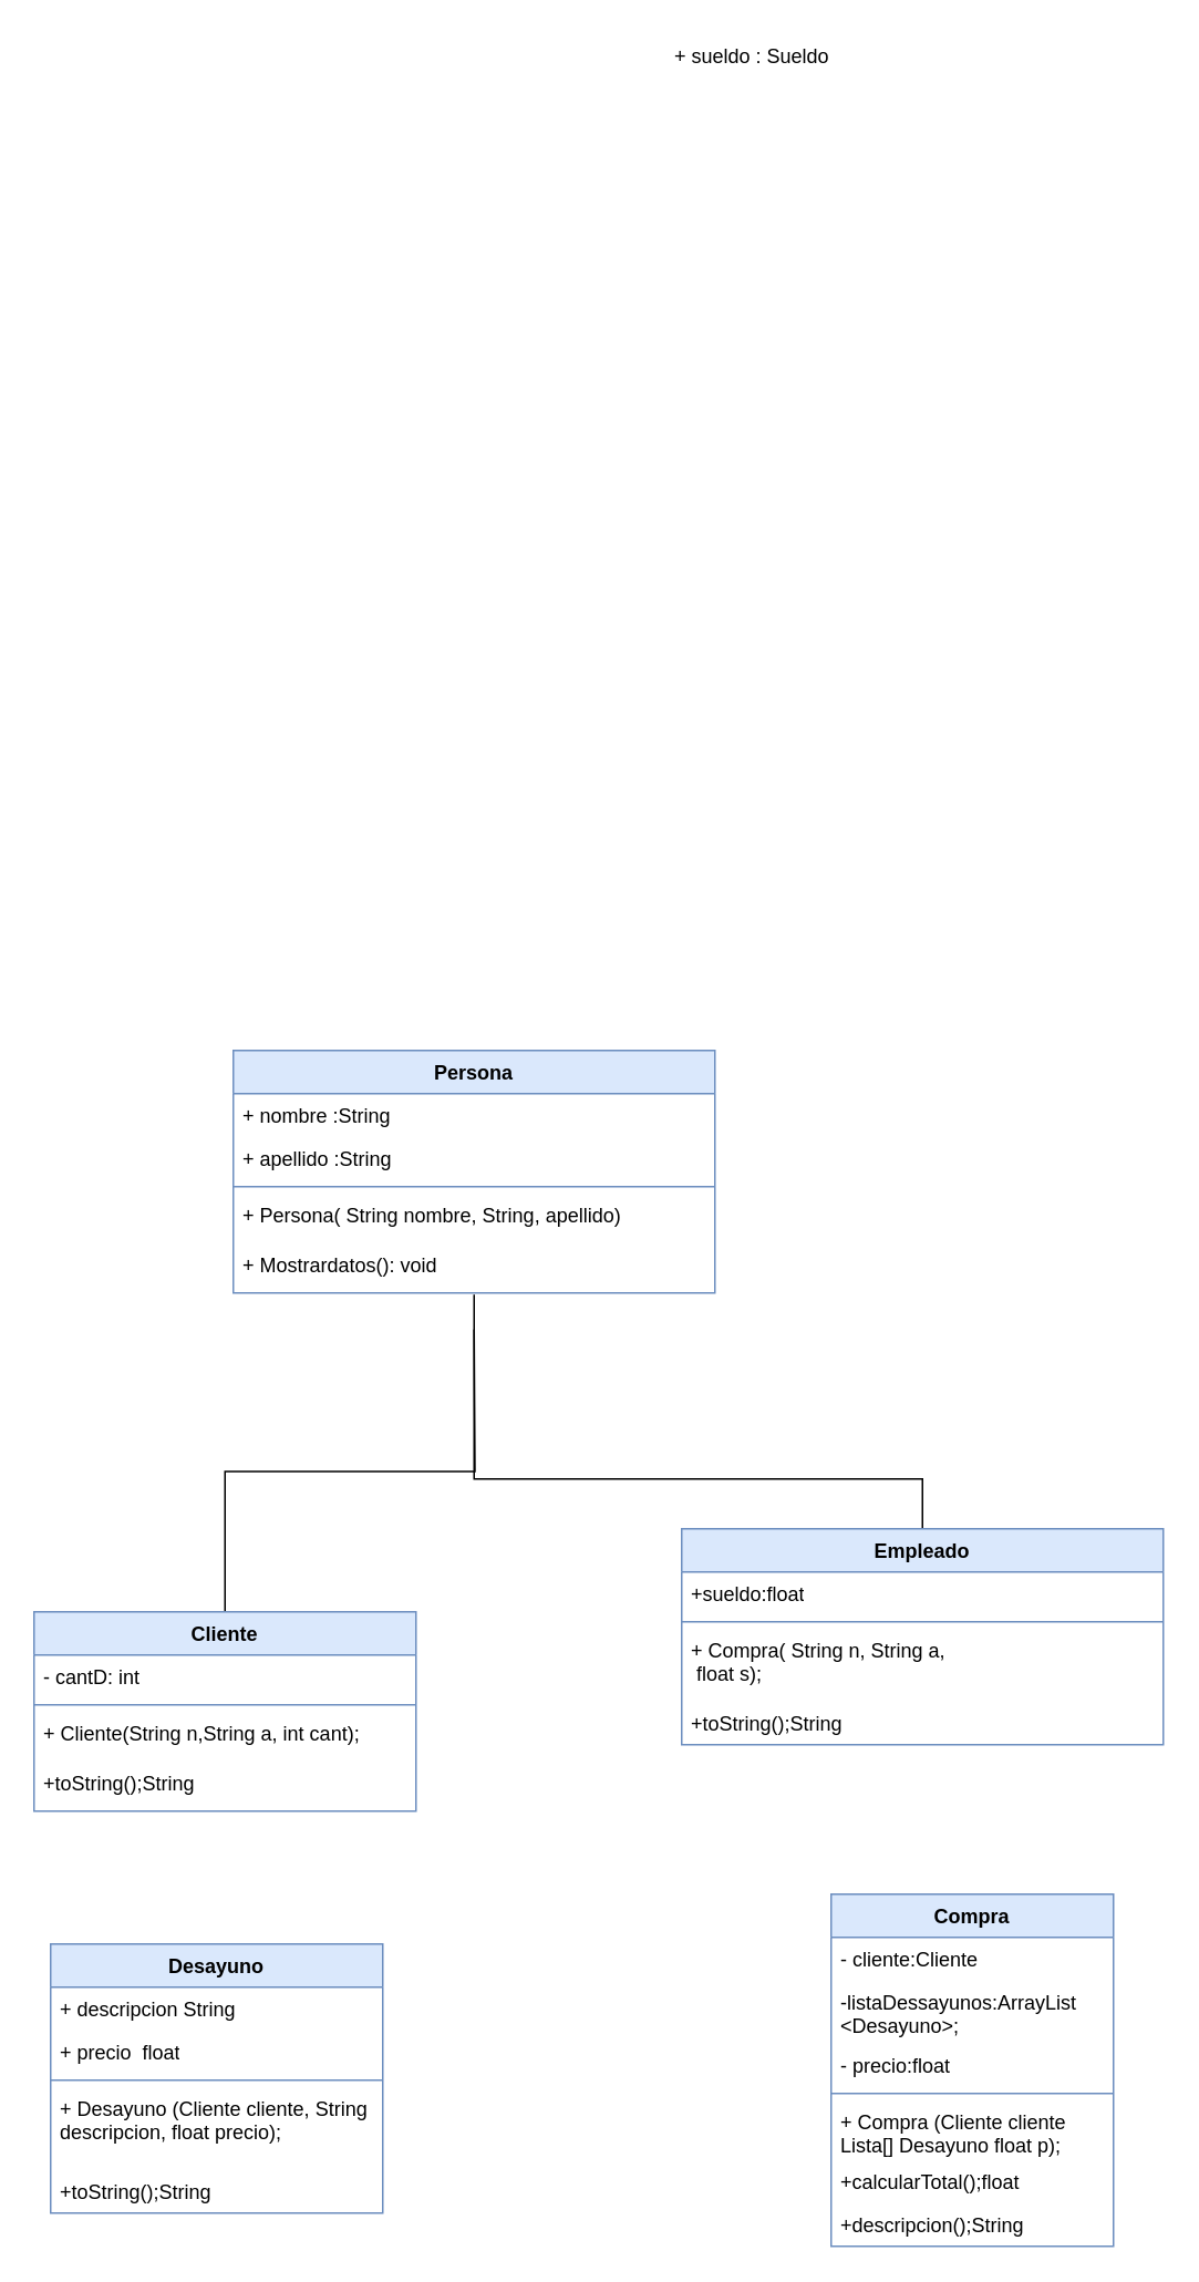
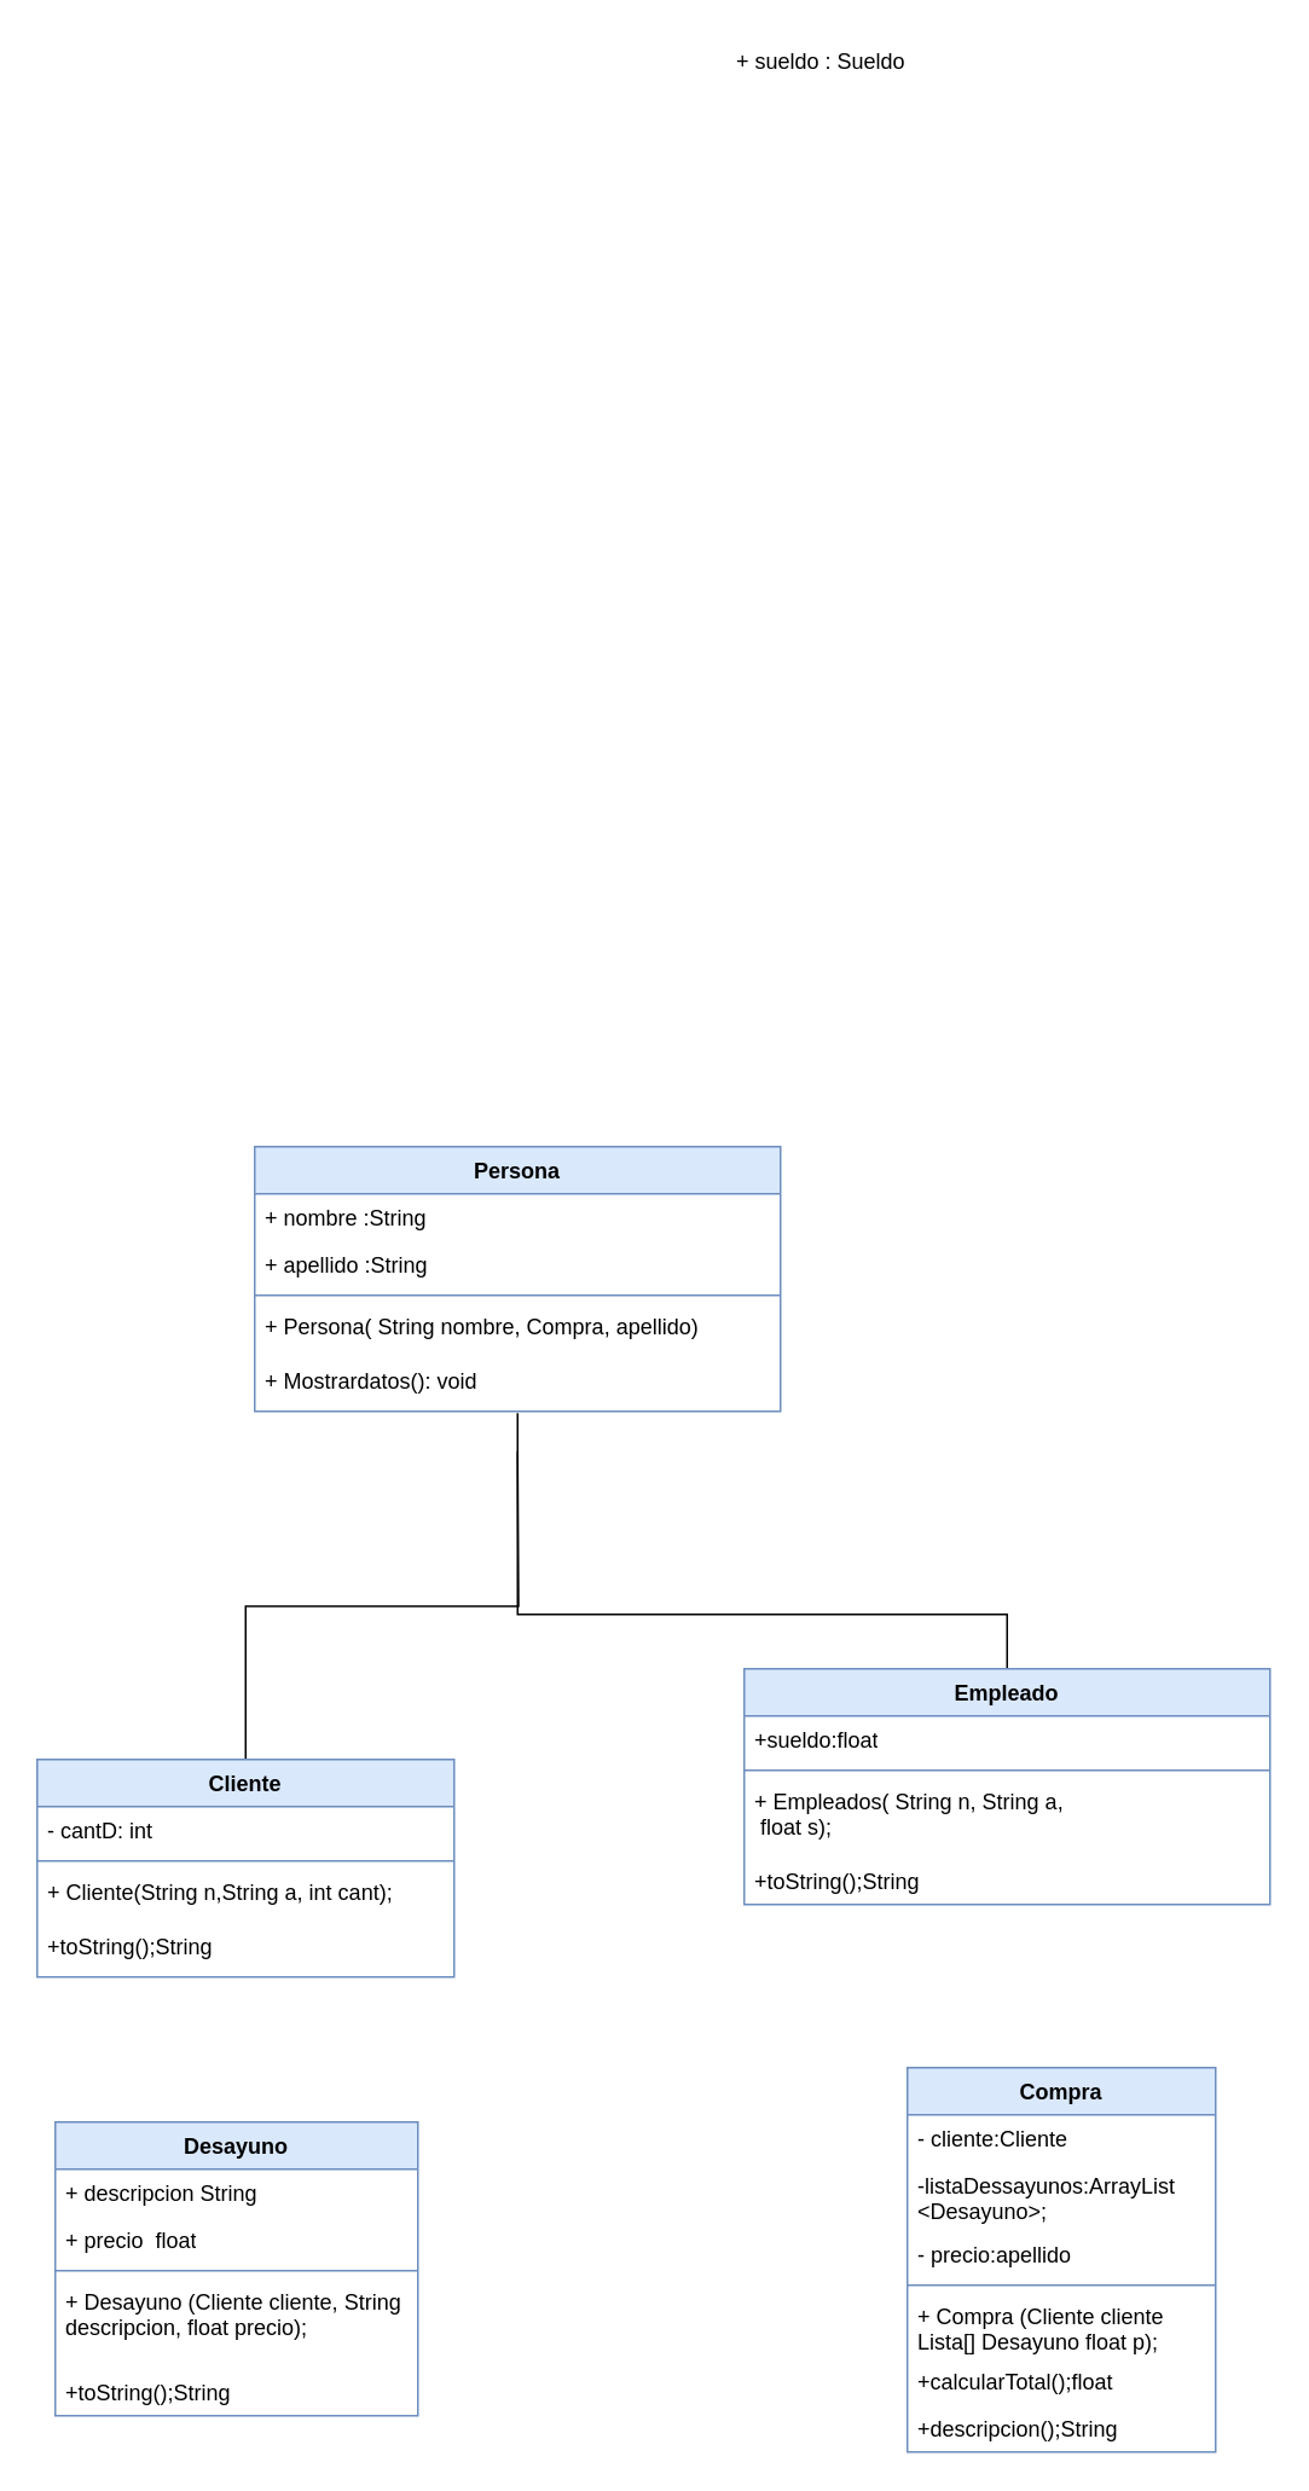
  <mxCell id="0" />
  <mxCell id="1" parent="0" />
  <mxCell id="2" style="edgeStyle=orthogonalEdgeStyle;rounded=0;orthogonalLoop=1;jettySize=auto;html=1;exitX=0.5;exitY=0;exitDx=0;exitDy=0;entryX=0.5;entryY=1.033;entryDx=0;entryDy=0;entryPerimeter=0;endArrow=none;endFill=0;endSize=17;" edge="1" parent="1" source="3" target="13"><mxGeometry relative="1" as="geometry"><Array as="points"><mxPoint x="555" y="890" /><mxPoint x="285" y="890" /></Array></mxGeometry></mxCell>
  <mxCell id="3" value="Empleado" style="swimlane;fontStyle=1;align=center;verticalAlign=top;childLayout=stackLayout;horizontal=1;startSize=26;horizontalStack=0;resizeParent=1;resizeParentMax=0;resizeLast=0;collapsible=1;marginBottom=0;whiteSpace=wrap;html=1;fillColor=#dae8fc;strokeColor=#6c8ebf;" vertex="1" parent="1"><mxGeometry x="410" y="920" width="290" height="130" as="geometry" /></mxCell>
  <mxCell id="4" value="+sueldo:float" style="text;strokeColor=none;fillColor=none;align=left;verticalAlign=top;spacingLeft=4;spacingRight=4;overflow=hidden;rotatable=0;points=[[0,0.5],[1,0.5]];portConstraint=eastwest;whiteSpace=wrap;html=1;" vertex="1" parent="3"><mxGeometry y="26" width="290" height="26" as="geometry" /></mxCell>
  <mxCell id="5" value="" style="line;strokeWidth=1;fillColor=none;align=left;verticalAlign=middle;spacingTop=-1;spacingLeft=3;spacingRight=3;rotatable=0;labelPosition=right;points=[];portConstraint=eastwest;strokeColor=inherit;" vertex="1" parent="3"><mxGeometry y="52" width="290" height="8" as="geometry" /></mxCell>
- <mxCell id="6" value="+ Compra( String n, String a,&lt;br&gt;&amp;nbsp;float s);" style="text;strokeColor=none;fillColor=none;align=left;verticalAlign=top;spacingLeft=4;spacingRight=4;overflow=hidden;rotatable=0;points=[[0,0.5],[1,0.5]];portConstraint=eastwest;whiteSpace=wrap;html=1;" vertex="1" parent="3"><mxGeometry y="60" width="290" height="44" as="geometry" /></mxCell>
+ <mxCell id="6" value="+ Empleados( String n, String a,&lt;br&gt;&amp;nbsp;float s);" style="text;strokeColor=none;fillColor=none;align=left;verticalAlign=top;spacingLeft=4;spacingRight=4;overflow=hidden;rotatable=0;points=[[0,0.5],[1,0.5]];portConstraint=eastwest;whiteSpace=wrap;html=1;" vertex="1" parent="3"><mxGeometry y="60" width="290" height="44" as="geometry" /></mxCell>
  <mxCell id="7" value="+toString();String" style="text;strokeColor=none;fillColor=none;align=left;verticalAlign=top;spacingLeft=4;spacingRight=4;overflow=hidden;rotatable=0;points=[[0,0.5],[1,0.5]];portConstraint=eastwest;whiteSpace=wrap;html=1;" vertex="1" parent="3"><mxGeometry y="104" width="290" height="26" as="geometry" /></mxCell>
  <mxCell id="8" value="Persona" style="swimlane;fontStyle=1;align=center;verticalAlign=top;childLayout=stackLayout;horizontal=1;startSize=26;horizontalStack=0;resizeParent=1;resizeParentMax=0;resizeLast=0;collapsible=1;marginBottom=0;whiteSpace=wrap;html=1;fillColor=#dae8fc;strokeColor=#6c8ebf;" vertex="1" parent="1"><mxGeometry x="140" y="632" width="290" height="146" as="geometry" /></mxCell>
  <mxCell id="9" value="+ nombre :String" style="text;strokeColor=none;fillColor=none;align=left;verticalAlign=top;spacingLeft=4;spacingRight=4;overflow=hidden;rotatable=0;points=[[0,0.5],[1,0.5]];portConstraint=eastwest;whiteSpace=wrap;html=1;" vertex="1" parent="8"><mxGeometry y="26" width="290" height="26" as="geometry" /></mxCell>
  <mxCell id="10" value="+ apellido :String" style="text;strokeColor=none;fillColor=none;align=left;verticalAlign=top;spacingLeft=4;spacingRight=4;overflow=hidden;rotatable=0;points=[[0,0.5],[1,0.5]];portConstraint=eastwest;whiteSpace=wrap;html=1;" vertex="1" parent="8"><mxGeometry y="52" width="290" height="26" as="geometry" /></mxCell>
  <mxCell id="11" value="" style="line;strokeWidth=1;fillColor=none;align=left;verticalAlign=middle;spacingTop=-1;spacingLeft=3;spacingRight=3;rotatable=0;labelPosition=right;points=[];portConstraint=eastwest;strokeColor=inherit;" vertex="1" parent="8"><mxGeometry y="78" width="290" height="8" as="geometry" /></mxCell>
- <mxCell id="12" value="+ Persona( String nombre, String, apellido)" style="text;strokeColor=none;fillColor=none;align=left;verticalAlign=top;spacingLeft=4;spacingRight=4;overflow=hidden;rotatable=0;points=[[0,0.5],[1,0.5]];portConstraint=eastwest;whiteSpace=wrap;html=1;" vertex="1" parent="8"><mxGeometry y="86" width="290" height="30" as="geometry" /></mxCell>
+ <mxCell id="12" value="+ Persona( String nombre, Compra, apellido)" style="text;strokeColor=none;fillColor=none;align=left;verticalAlign=top;spacingLeft=4;spacingRight=4;overflow=hidden;rotatable=0;points=[[0,0.5],[1,0.5]];portConstraint=eastwest;whiteSpace=wrap;html=1;" vertex="1" parent="8"><mxGeometry y="86" width="290" height="30" as="geometry" /></mxCell>
  <mxCell id="13" value="+ Mostrardatos(): void" style="text;strokeColor=none;fillColor=none;align=left;verticalAlign=top;spacingLeft=4;spacingRight=4;overflow=hidden;rotatable=0;points=[[0,0.5],[1,0.5]];portConstraint=eastwest;whiteSpace=wrap;html=1;" vertex="1" parent="8"><mxGeometry y="116" width="290" height="30" as="geometry" /></mxCell>
  <mxCell id="14" value="+ sueldo : Sueldo" style="text;strokeColor=none;fillColor=none;align=left;verticalAlign=top;spacingLeft=4;spacingRight=4;overflow=hidden;rotatable=0;points=[[0,0.5],[1,0.5]];portConstraint=eastwest;whiteSpace=wrap;html=1;" vertex="1" parent="1"><mxGeometry x="400" y="20" width="290" height="26" as="geometry" /></mxCell>
  <mxCell id="15" style="edgeStyle=orthogonalEdgeStyle;rounded=0;orthogonalLoop=1;jettySize=auto;html=1;exitX=0.5;exitY=0;exitDx=0;exitDy=0;endArrow=none;endFill=0;endSize=23;" edge="1" parent="1" source="16"><mxGeometry relative="1" as="geometry"><mxPoint x="285" y="800" as="targetPoint" /></mxGeometry></mxCell>
  <mxCell id="16" value="Cliente" style="swimlane;fontStyle=1;align=center;verticalAlign=top;childLayout=stackLayout;horizontal=1;startSize=26;horizontalStack=0;resizeParent=1;resizeParentMax=0;resizeLast=0;collapsible=1;marginBottom=0;whiteSpace=wrap;html=1;fillColor=#dae8fc;strokeColor=#6c8ebf;" vertex="1" parent="1"><mxGeometry x="20" y="970" width="230" height="120" as="geometry" /></mxCell>
  <mxCell id="17" value="- cantD: int" style="text;strokeColor=none;fillColor=none;align=left;verticalAlign=top;spacingLeft=4;spacingRight=4;overflow=hidden;rotatable=0;points=[[0,0.5],[1,0.5]];portConstraint=eastwest;whiteSpace=wrap;html=1;" vertex="1" parent="16"><mxGeometry y="26" width="230" height="26" as="geometry" /></mxCell>
  <mxCell id="18" value="" style="line;strokeWidth=1;fillColor=none;align=left;verticalAlign=middle;spacingTop=-1;spacingLeft=3;spacingRight=3;rotatable=0;labelPosition=right;points=[];portConstraint=eastwest;strokeColor=inherit;" vertex="1" parent="16"><mxGeometry y="52" width="230" height="8" as="geometry" /></mxCell>
  <mxCell id="19" value="+ Cliente(String n,String a, int cant);" style="text;strokeColor=none;fillColor=none;align=left;verticalAlign=top;spacingLeft=4;spacingRight=4;overflow=hidden;rotatable=0;points=[[0,0.5],[1,0.5]];portConstraint=eastwest;whiteSpace=wrap;html=1;" vertex="1" parent="16"><mxGeometry y="60" width="230" height="30" as="geometry" /></mxCell>
  <mxCell id="20" value="+toString();String" style="text;strokeColor=none;fillColor=none;align=left;verticalAlign=top;spacingLeft=4;spacingRight=4;overflow=hidden;rotatable=0;points=[[0,0.5],[1,0.5]];portConstraint=eastwest;whiteSpace=wrap;html=1;" vertex="1" parent="16"><mxGeometry y="90" width="230" height="30" as="geometry" /></mxCell>
  <mxCell id="21" value="Compra" style="swimlane;fontStyle=1;align=center;verticalAlign=top;childLayout=stackLayout;horizontal=1;startSize=26;horizontalStack=0;resizeParent=1;resizeParentMax=0;resizeLast=0;collapsible=1;marginBottom=0;whiteSpace=wrap;html=1;fillColor=#dae8fc;strokeColor=#6c8ebf;" vertex="1" parent="1"><mxGeometry x="500" y="1140" width="170" height="212" as="geometry" /></mxCell>
  <mxCell id="22" value="- cliente:Cliente" style="text;strokeColor=none;fillColor=none;align=left;verticalAlign=top;spacingLeft=4;spacingRight=4;overflow=hidden;rotatable=0;points=[[0,0.5],[1,0.5]];portConstraint=eastwest;whiteSpace=wrap;html=1;" vertex="1" parent="21"><mxGeometry y="26" width="170" height="26" as="geometry" /></mxCell>
  <mxCell id="23" value="-listaDessayunos:ArrayList&lt;br&gt;&amp;lt;Desayuno&amp;gt;;" style="text;strokeColor=none;fillColor=none;align=left;verticalAlign=top;spacingLeft=4;spacingRight=4;overflow=hidden;rotatable=0;points=[[0,0.5],[1,0.5]];portConstraint=eastwest;whiteSpace=wrap;html=1;" vertex="1" parent="21"><mxGeometry y="52" width="170" height="38" as="geometry" /></mxCell>
- <mxCell id="24" value="- precio:float" style="text;strokeColor=none;fillColor=none;align=left;verticalAlign=top;spacingLeft=4;spacingRight=4;overflow=hidden;rotatable=0;points=[[0,0.5],[1,0.5]];portConstraint=eastwest;whiteSpace=wrap;html=1;" vertex="1" parent="21"><mxGeometry y="90" width="170" height="26" as="geometry" /></mxCell>
+ <mxCell id="24" value="- precio:apellido" style="text;strokeColor=none;fillColor=none;align=left;verticalAlign=top;spacingLeft=4;spacingRight=4;overflow=hidden;rotatable=0;points=[[0,0.5],[1,0.5]];portConstraint=eastwest;whiteSpace=wrap;html=1;" vertex="1" parent="21"><mxGeometry y="90" width="170" height="26" as="geometry" /></mxCell>
  <mxCell id="25" value="" style="line;strokeWidth=1;fillColor=none;align=left;verticalAlign=middle;spacingTop=-1;spacingLeft=3;spacingRight=3;rotatable=0;labelPosition=right;points=[];portConstraint=eastwest;strokeColor=inherit;" vertex="1" parent="21"><mxGeometry y="116" width="170" height="8" as="geometry" /></mxCell>
  <mxCell id="26" value="+ Compra (Cliente cliente Lista[] Desayuno float p);" style="text;strokeColor=none;fillColor=none;align=left;verticalAlign=top;spacingLeft=4;spacingRight=4;overflow=hidden;rotatable=0;points=[[0,0.5],[1,0.5]];portConstraint=eastwest;whiteSpace=wrap;html=1;" vertex="1" parent="21"><mxGeometry y="124" width="170" height="36" as="geometry" /></mxCell>
  <mxCell id="27" value="+calcularTotal();float" style="text;strokeColor=none;fillColor=none;align=left;verticalAlign=top;spacingLeft=4;spacingRight=4;overflow=hidden;rotatable=0;points=[[0,0.5],[1,0.5]];portConstraint=eastwest;whiteSpace=wrap;html=1;" vertex="1" parent="21"><mxGeometry y="160" width="170" height="26" as="geometry" /></mxCell>
  <mxCell id="28" value="+descripcion();String" style="text;strokeColor=none;fillColor=none;align=left;verticalAlign=top;spacingLeft=4;spacingRight=4;overflow=hidden;rotatable=0;points=[[0,0.5],[1,0.5]];portConstraint=eastwest;whiteSpace=wrap;html=1;" vertex="1" parent="21"><mxGeometry y="186" width="170" height="26" as="geometry" /></mxCell>
  <mxCell id="29" value="Desayuno" style="swimlane;fontStyle=1;align=center;verticalAlign=top;childLayout=stackLayout;horizontal=1;startSize=26;horizontalStack=0;resizeParent=1;resizeParentMax=0;resizeLast=0;collapsible=1;marginBottom=0;whiteSpace=wrap;html=1;fillColor=#dae8fc;strokeColor=#6c8ebf;" vertex="1" parent="1"><mxGeometry x="30" y="1170" width="200" height="162" as="geometry"><mxRectangle x="-60" y="680" width="90" height="30" as="alternateBounds" /></mxGeometry></mxCell>
  <mxCell id="30" value="+ descripcion String" style="text;strokeColor=none;fillColor=none;align=left;verticalAlign=top;spacingLeft=4;spacingRight=4;overflow=hidden;rotatable=0;points=[[0,0.5],[1,0.5]];portConstraint=eastwest;whiteSpace=wrap;html=1;" vertex="1" parent="29"><mxGeometry y="26" width="200" height="26" as="geometry" /></mxCell>
  <mxCell id="31" value="+ precio&amp;nbsp; float" style="text;strokeColor=none;fillColor=none;align=left;verticalAlign=top;spacingLeft=4;spacingRight=4;overflow=hidden;rotatable=0;points=[[0,0.5],[1,0.5]];portConstraint=eastwest;whiteSpace=wrap;html=1;" vertex="1" parent="29"><mxGeometry y="52" width="200" height="26" as="geometry" /></mxCell>
  <mxCell id="32" value="" style="line;strokeWidth=1;fillColor=none;align=left;verticalAlign=middle;spacingTop=-1;spacingLeft=3;spacingRight=3;rotatable=0;labelPosition=right;points=[];portConstraint=eastwest;strokeColor=inherit;" vertex="1" parent="29"><mxGeometry y="78" width="200" height="8" as="geometry" /></mxCell>
  <mxCell id="33" value="+ Desayuno (Cliente cliente, String descripcion, float precio);" style="text;strokeColor=none;fillColor=none;align=left;verticalAlign=top;spacingLeft=4;spacingRight=4;overflow=hidden;rotatable=0;points=[[0,0.5],[1,0.5]];portConstraint=eastwest;whiteSpace=wrap;html=1;" vertex="1" parent="29"><mxGeometry y="86" width="200" height="50" as="geometry" /></mxCell>
  <mxCell id="34" value="+toString();String" style="text;strokeColor=none;fillColor=none;align=left;verticalAlign=top;spacingLeft=4;spacingRight=4;overflow=hidden;rotatable=0;points=[[0,0.5],[1,0.5]];portConstraint=eastwest;whiteSpace=wrap;html=1;" vertex="1" parent="29"><mxGeometry y="136" width="200" height="26" as="geometry" /></mxCell>
